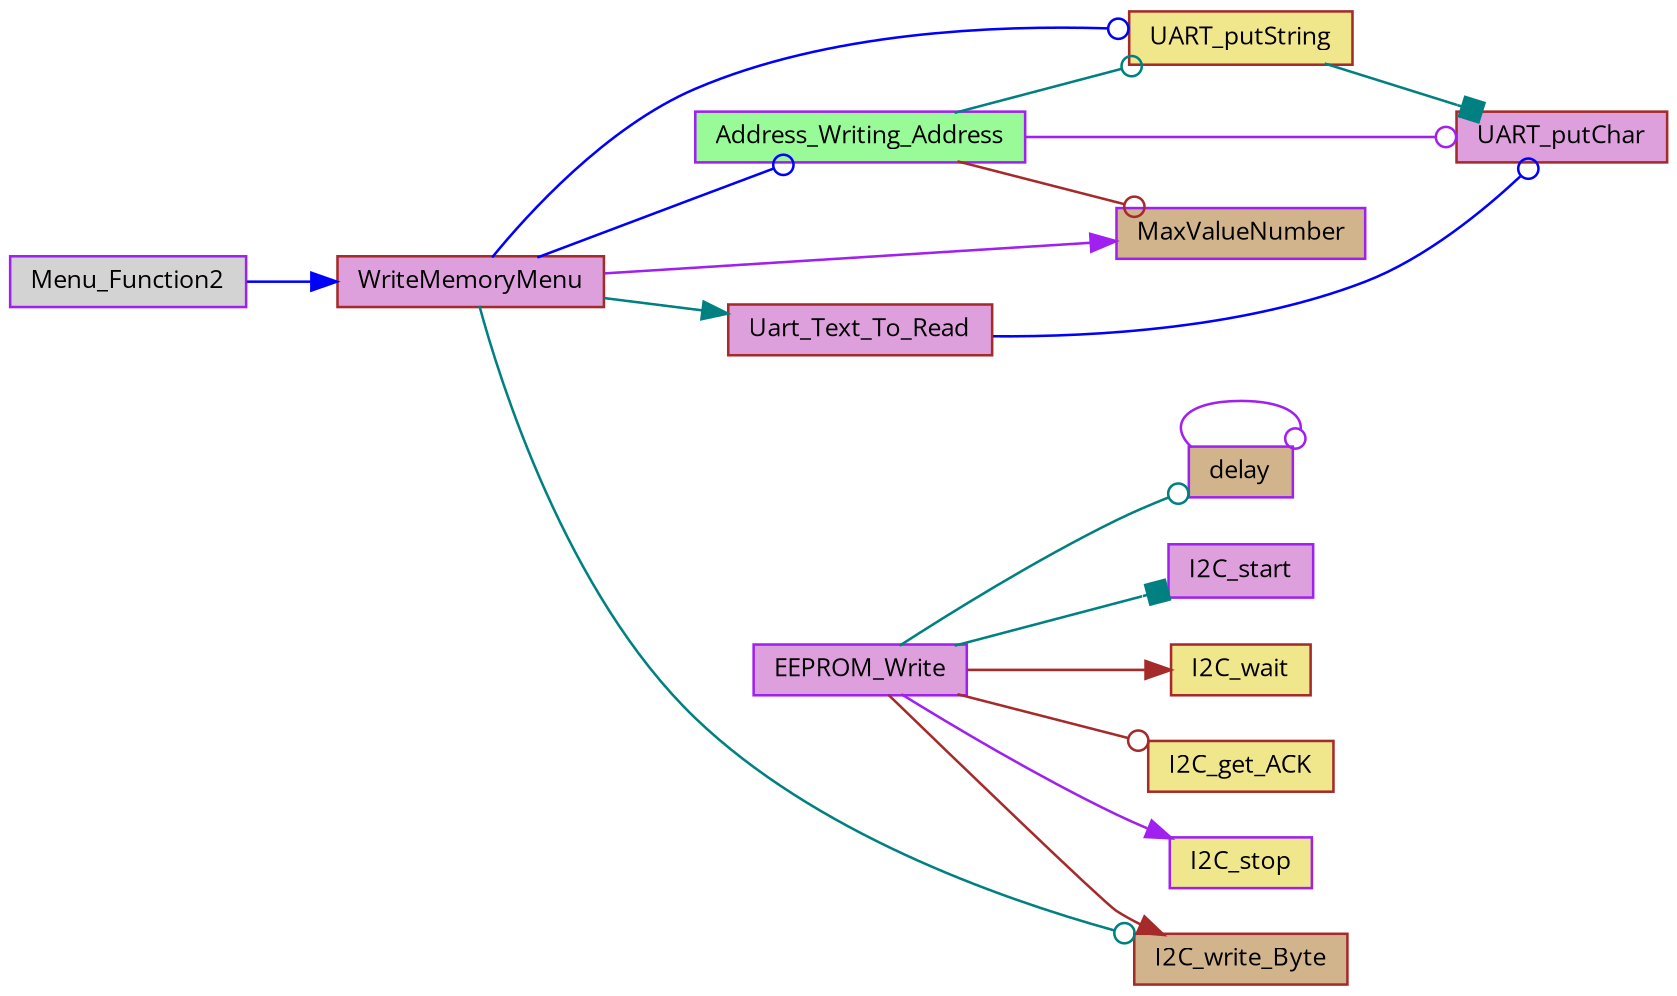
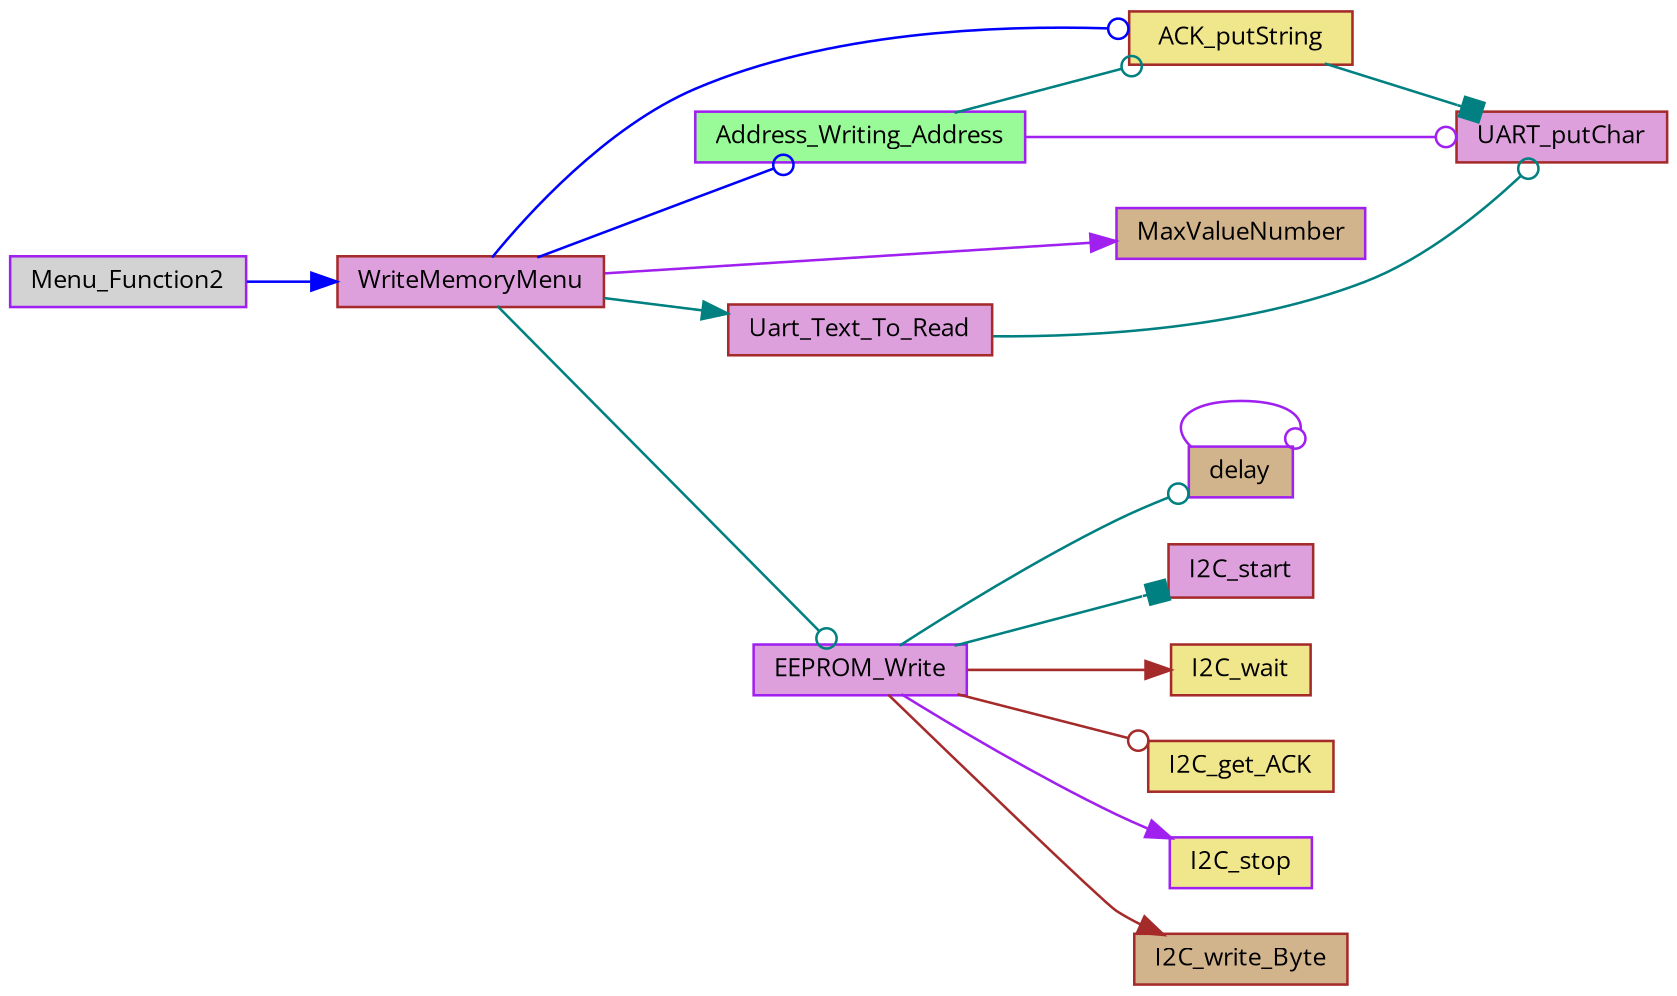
  digraph {
    fontname="Open Sans"
    rankdir=LR
    node [color=purple fillcolor=plum fontname="Open Sans" fontsize=10 shape=record style=filled]
    edge [arrowhead=odot color=teal fontname="Open Sans" fontsize=10 labelfontname=Helvetica labelfontsize=10 style=solid]
    n1 [fillcolor=lightgrey fontcolor=black height=0.2 label=Menu_Function2 width=0.4]
    n2 [color=brown height=0.2 label=WriteMemoryMenu width=0.4]
-   n3 [color=brown fillcolor=khaki height=0.2 label=UART_putString width=0.4]
+   n3 [color=brown fillcolor=khaki height=0.2 label=ACK_putString width=0.4]
    n4 [fillcolor=palegreen height=0.2 label=Address_Writing_Address width=0.4]
    n5 [color=brown height=0.2 label=Uart_Text_To_Read width=0.4]
    n6 [height=0.2 label=EEPROM_Write width=0.4]
    n7 [fillcolor=tan height=0.2 label=MaxValueNumber width=0.4]
    n8 [color=brown height=0.2 label=UART_putChar width=0.4]
    n9 [fillcolor=tan height=0.2 label=delay width=0.4]
-   n10 [height=0.2 label=I2C_start width=0.4]
+   n10 [color=brown height=0.2 label=I2C_start width=0.4]
    n11 [color=brown fillcolor=tan height=0.2 label=I2C_write_Byte width=0.4]
    n12 [color=brown fillcolor=khaki height=0.2 label=I2C_wait width=0.4]
    n13 [color=brown fillcolor=khaki height=0.2 label=I2C_get_ACK width=0.4]
    n14 [fillcolor=khaki height=0.2 label=I2C_stop width=0.4]
    n1 -> n2 [arrowhead=normal color=blue]
    n2 -> n3 [color=blue]
    n2 -> n4 [color=blue]
    n2 -> n5 [arrowhead=normal]
-   n2 -> n11
+   n2 -> n6
    n2 -> n7 [arrowhead=normal color=purple]
    n3 -> n8 [arrowhead=box]
    n4 -> n3
-   n4 -> n7 [color=brown]
    n4 -> n8 [color=purple]
-   n5 -> n8 [color=blue]
+   n5 -> n8
    n6 -> n9
    n6 -> n10 [arrowhead=box]
    n6 -> n11 [arrowhead=normal color=brown]
    n6 -> n12 [arrowhead=normal color=brown]
    n6 -> n13 [color=brown]
    n6 -> n14 [arrowhead=normal color=purple]
    n9 -> n9 [color=purple]
  }
